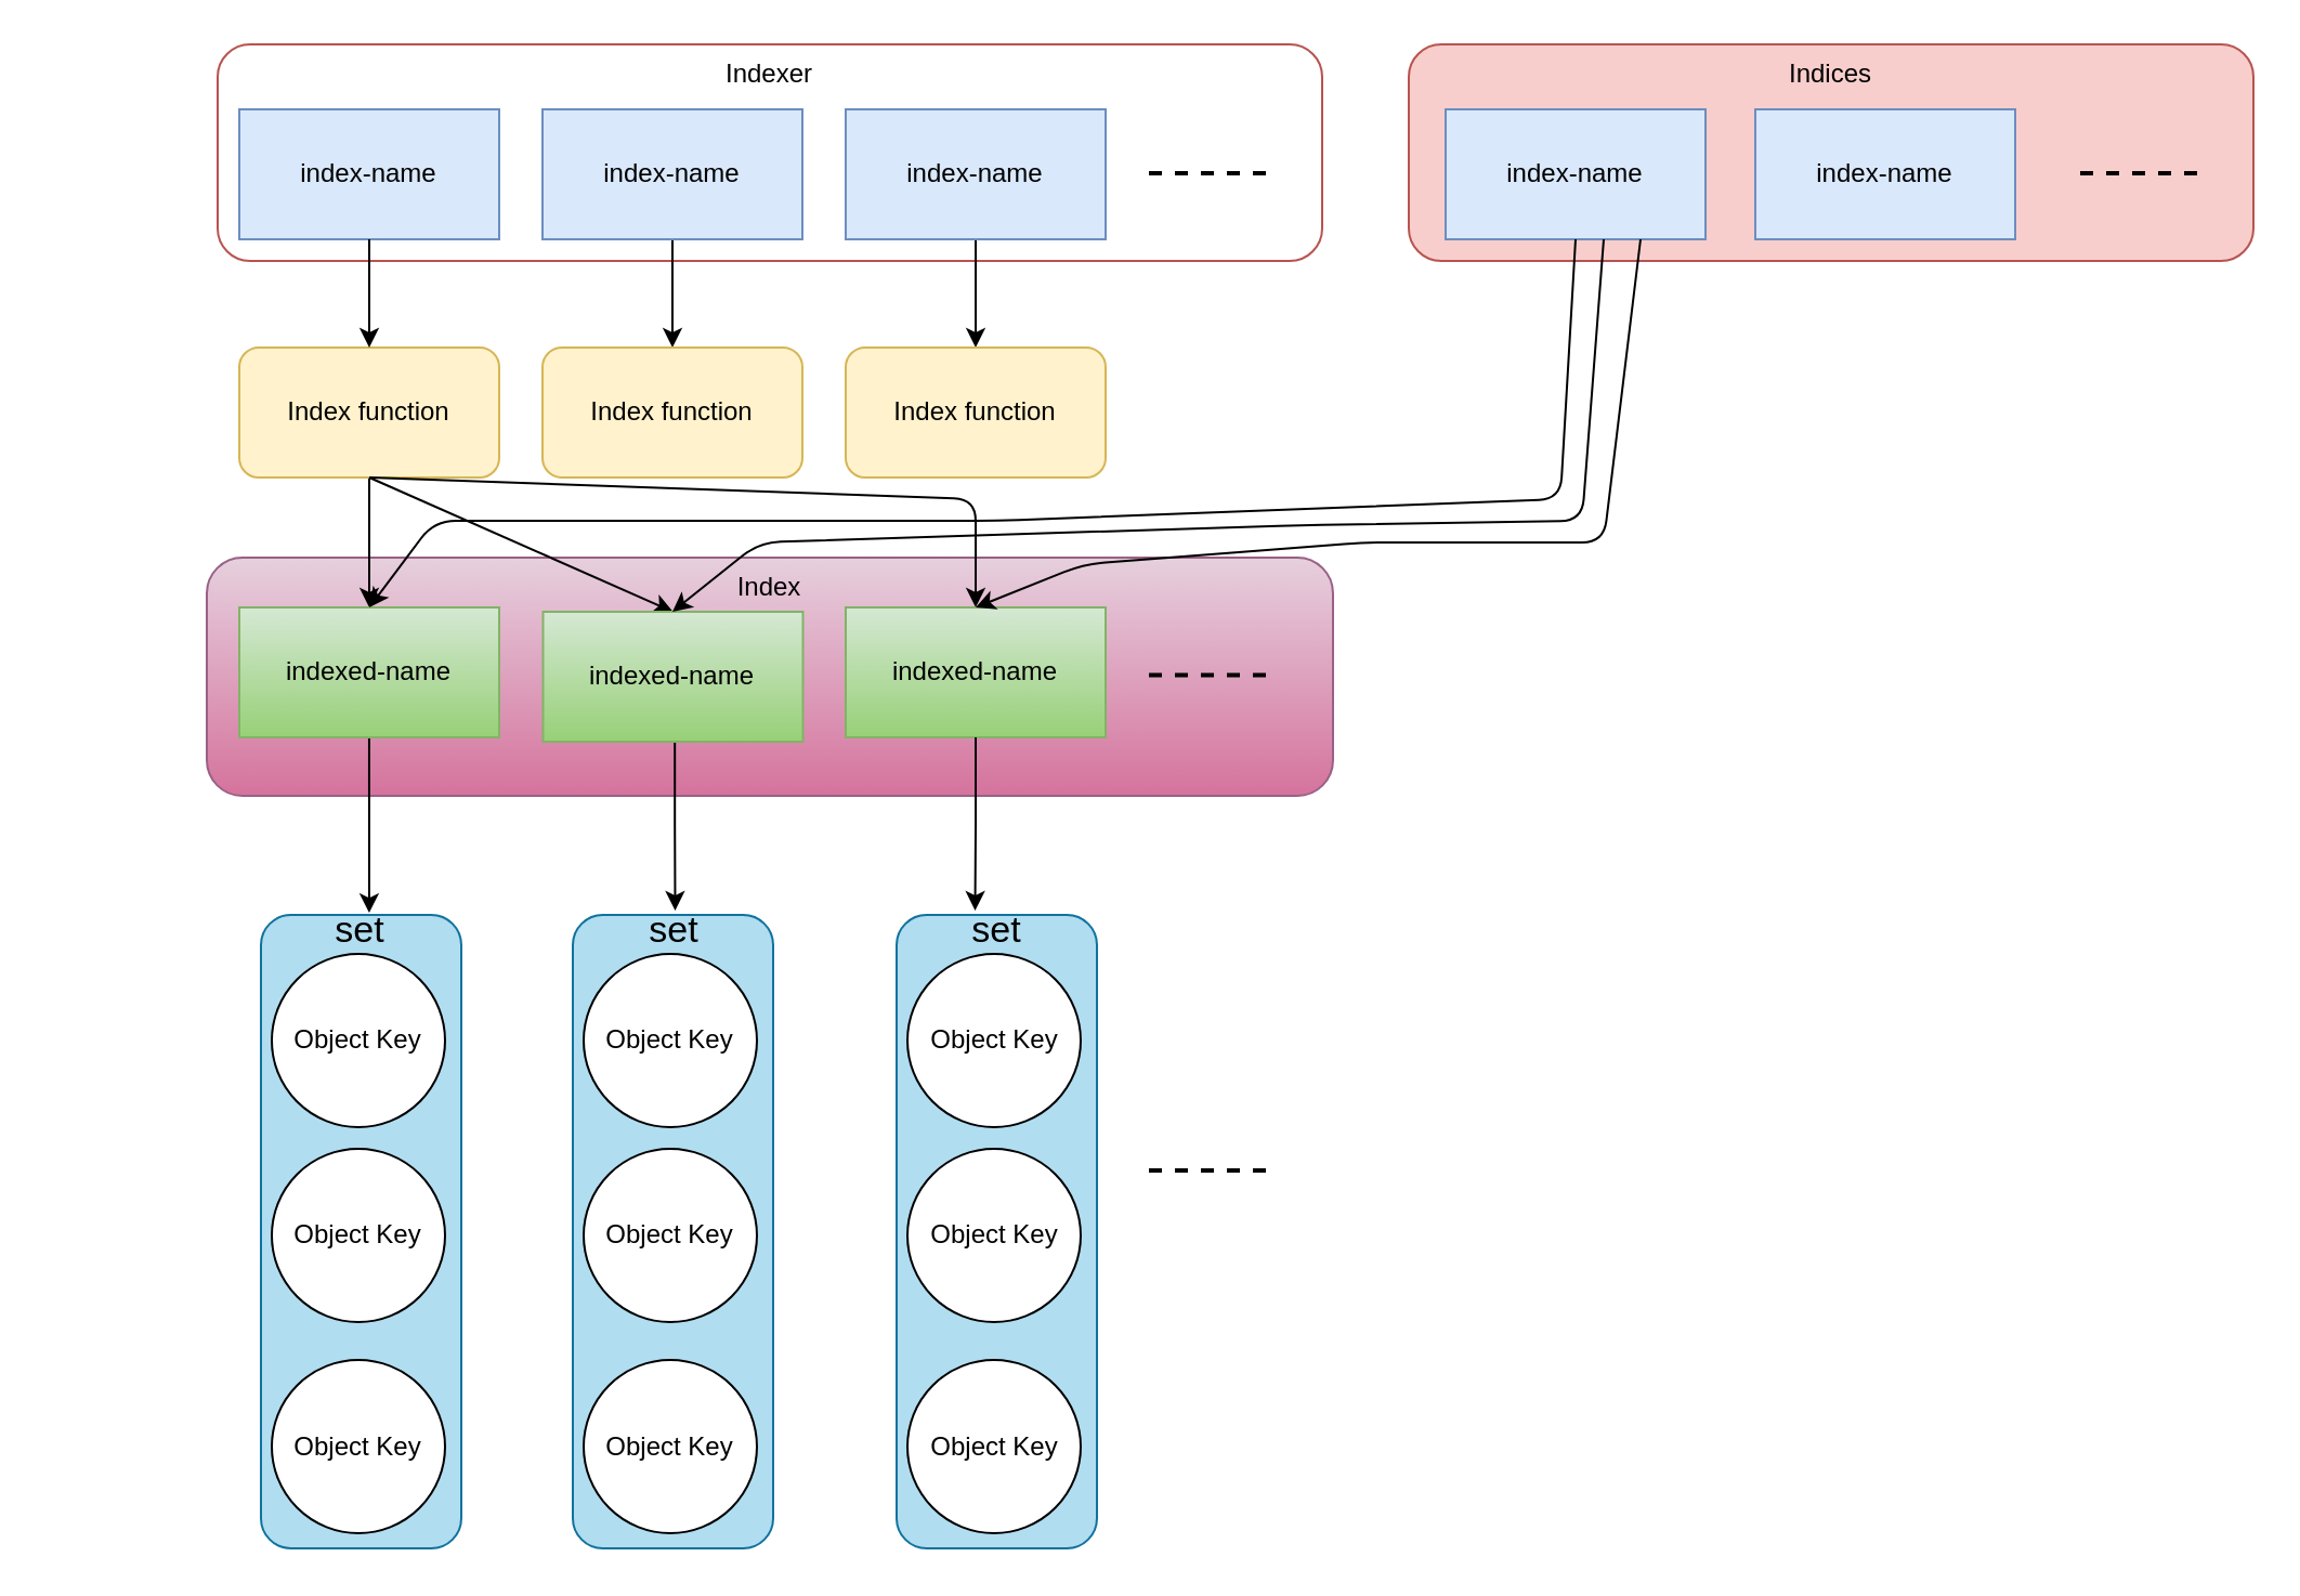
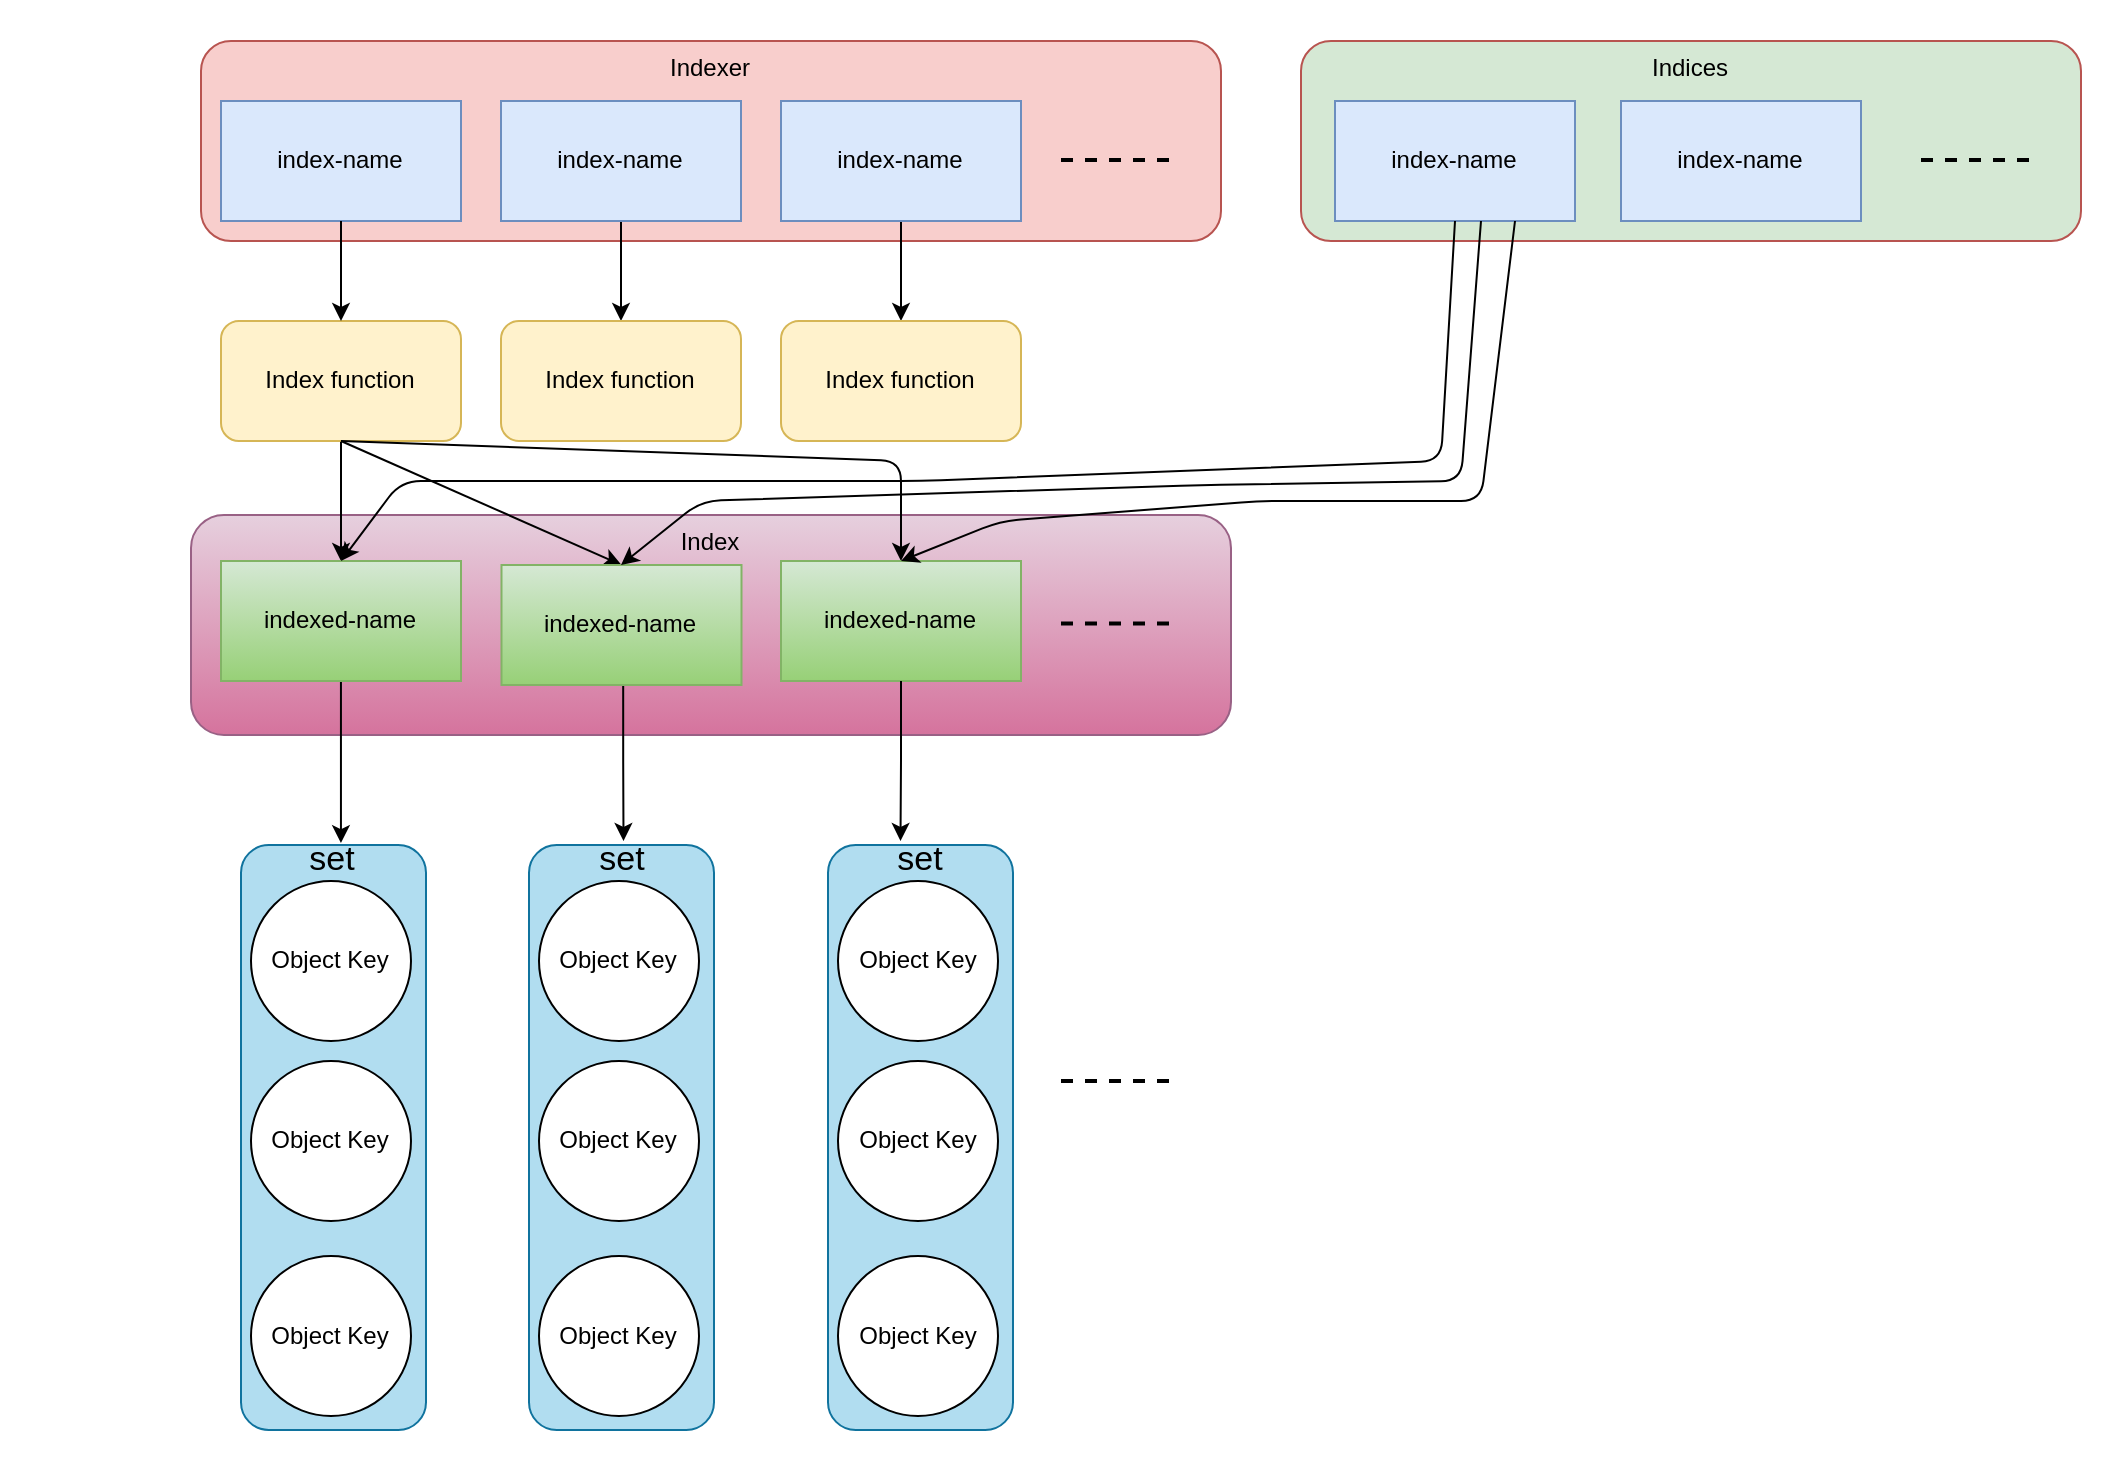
  <mxCell id="0" />
  <mxCell id="1" parent="0" />
  <mxCell id="2" value="Index" style="rounded=1;whiteSpace=wrap;html=1;verticalAlign=top;fillColor=#e6d0de;strokeColor=#996185;gradientColor=#d5739d;" vertex="1" parent="1"><mxGeometry x="95" y="257" width="520" height="110" as="geometry" /></mxCell>
- <mxCell id="3" value="Indexer" style="rounded=1;whiteSpace=wrap;html=1;verticalAlign=top;fillColor=#ffffff;strokeColor=#b85450;" vertex="1" parent="1"><mxGeometry x="100" y="20" width="510" height="100" as="geometry" /></mxCell>
+ <mxCell id="3" value="Indexer" style="rounded=1;whiteSpace=wrap;html=1;verticalAlign=top;fillColor=#f8cecc;strokeColor=#b85450;" vertex="1" parent="1"><mxGeometry x="100" y="20" width="510" height="100" as="geometry" /></mxCell>
  <mxCell id="4" style="edgeStyle=orthogonalEdgeStyle;rounded=0;orthogonalLoop=1;jettySize=auto;html=1;strokeWidth=1;entryX=0.5;entryY=0;entryDx=0;entryDy=0;" edge="1" parent="1" source="5" target="21"><mxGeometry relative="1" as="geometry"><mxPoint x="170" y="270" as="targetPoint" /></mxGeometry></mxCell>
  <mxCell id="5" value="Index function" style="rounded=1;whiteSpace=wrap;html=1;fillColor=#fff2cc;strokeColor=#d6b656;" vertex="1" parent="1"><mxGeometry x="110" y="160" width="120" height="60" as="geometry" /></mxCell>
  <mxCell id="6" value="index-name" style="rounded=0;whiteSpace=wrap;html=1;fillColor=#dae8fc;strokeColor=#6c8ebf;" vertex="1" parent="1"><mxGeometry x="110" y="50" width="120" height="60" as="geometry" /></mxCell>
  <mxCell id="7" style="edgeStyle=orthogonalEdgeStyle;rounded=0;orthogonalLoop=1;jettySize=auto;html=1;" edge="1" parent="1" source="8" target="11"><mxGeometry relative="1" as="geometry" /></mxCell>
  <mxCell id="8" value="index-name" style="rounded=0;whiteSpace=wrap;html=1;fillColor=#dae8fc;strokeColor=#6c8ebf;" vertex="1" parent="1"><mxGeometry x="250" y="50" width="120" height="60" as="geometry" /></mxCell>
  <mxCell id="9" style="edgeStyle=orthogonalEdgeStyle;rounded=0;orthogonalLoop=1;jettySize=auto;html=1;" edge="1" parent="1" source="10" target="12"><mxGeometry relative="1" as="geometry" /></mxCell>
  <mxCell id="10" value="index-name" style="rounded=0;whiteSpace=wrap;html=1;fillColor=#dae8fc;strokeColor=#6c8ebf;" vertex="1" parent="1"><mxGeometry x="390" y="50" width="120" height="60" as="geometry" /></mxCell>
  <mxCell id="11" value="Index function" style="rounded=1;whiteSpace=wrap;html=1;fillColor=#fff2cc;strokeColor=#d6b656;" vertex="1" parent="1"><mxGeometry x="250" y="160" width="120" height="60" as="geometry" /></mxCell>
  <mxCell id="12" value="Index function" style="rounded=1;whiteSpace=wrap;html=1;fillColor=#fff2cc;strokeColor=#d6b656;" vertex="1" parent="1"><mxGeometry x="390" y="160" width="120" height="60" as="geometry" /></mxCell>
  <mxCell id="13" value="" style="endArrow=none;dashed=1;html=1;strokeWidth=2;" edge="1" parent="1"><mxGeometry width="50" height="50" relative="1" as="geometry"><mxPoint x="530" y="79.5" as="sourcePoint" /><mxPoint x="590" y="79.5" as="targetPoint" /></mxGeometry></mxCell>
  <mxCell id="14" value="" style="endArrow=classic;html=1;strokeWidth=1;fontColor=#000000;exitX=0.5;exitY=1;exitDx=0;exitDy=0;entryX=0.5;entryY=0;entryDx=0;entryDy=0;" edge="1" parent="1" source="5" target="23"><mxGeometry width="50" height="50" relative="1" as="geometry"><mxPoint x="350" y="330" as="sourcePoint" /><mxPoint x="310" y="270" as="targetPoint" /></mxGeometry></mxCell>
  <mxCell id="15" value="" style="endArrow=classic;html=1;strokeWidth=1;fontColor=#000000;exitX=0.5;exitY=1;exitDx=0;exitDy=0;entryX=0.5;entryY=0;entryDx=0;entryDy=0;" edge="1" parent="1" source="5" target="24"><mxGeometry width="50" height="50" relative="1" as="geometry"><mxPoint x="180" y="230" as="sourcePoint" /><mxPoint x="450" y="270" as="targetPoint" /><Array as="points"><mxPoint x="450" y="230" /></Array></mxGeometry></mxCell>
- <mxCell id="16" value="Indices" style="rounded=1;whiteSpace=wrap;html=1;verticalAlign=top;fillColor=#f8cecc;strokeColor=#b85450;" vertex="1" parent="1"><mxGeometry x="650" y="20" width="390" height="100" as="geometry" /></mxCell>
+ <mxCell id="16" value="Indices" style="rounded=1;whiteSpace=wrap;html=1;verticalAlign=top;fillColor=#d5e8d4;strokeColor=#b85450;" vertex="1" parent="1"><mxGeometry x="650" y="20" width="390" height="100" as="geometry" /></mxCell>
  <mxCell id="17" value="index-name" style="rounded=0;whiteSpace=wrap;html=1;fillColor=#dae8fc;strokeColor=#6c8ebf;" vertex="1" parent="1"><mxGeometry x="667" y="50" width="120" height="60" as="geometry" /></mxCell>
  <mxCell id="18" value="index-name" style="rounded=0;whiteSpace=wrap;html=1;fillColor=#dae8fc;strokeColor=#6c8ebf;" vertex="1" parent="1"><mxGeometry x="810" y="50" width="120" height="60" as="geometry" /></mxCell>
  <mxCell id="19" style="edgeStyle=orthogonalEdgeStyle;rounded=0;orthogonalLoop=1;jettySize=auto;html=1;exitX=0.5;exitY=1;exitDx=0;exitDy=0;" edge="1" parent="1" source="6" target="5"><mxGeometry relative="1" as="geometry"><mxPoint x="170" y="100" as="sourcePoint" /></mxGeometry></mxCell>
  <mxCell id="20" style="edgeStyle=orthogonalEdgeStyle;rounded=0;orthogonalLoop=1;jettySize=auto;html=1;entryX=0.593;entryY=0.053;entryDx=0;entryDy=0;strokeWidth=1;fontColor=#000000;entryPerimeter=0;" edge="1" parent="1" source="21" target="32"><mxGeometry relative="1" as="geometry" /></mxCell>
  <mxCell id="21" value="indexed-name" style="rounded=0;whiteSpace=wrap;html=1;fillColor=#d5e8d4;strokeColor=#82b366;gradientColor=#97d077;" vertex="1" parent="1"><mxGeometry x="110" y="280" width="120" height="60" as="geometry" /></mxCell>
  <mxCell id="22" style="edgeStyle=orthogonalEdgeStyle;rounded=0;orthogonalLoop=1;jettySize=auto;html=1;entryX=0.5;entryY=0;entryDx=0;entryDy=0;strokeWidth=1;fontColor=#000000;exitX=0.507;exitY=1.001;exitDx=0;exitDy=0;exitPerimeter=0;" edge="1" parent="1" source="23" target="38"><mxGeometry relative="1" as="geometry" /></mxCell>
  <mxCell id="23" value="indexed-name" style="rounded=0;whiteSpace=wrap;html=1;fillColor=#d5e8d4;strokeColor=#82b366;gradientColor=#97d077;" vertex="1" parent="1"><mxGeometry x="250.25" y="282" width="120" height="60" as="geometry" /></mxCell>
  <mxCell id="24" value="indexed-name" style="rounded=0;whiteSpace=wrap;html=1;fillColor=#d5e8d4;strokeColor=#82b366;gradientColor=#97d077;" vertex="1" parent="1"><mxGeometry x="390" y="280" width="120" height="60" as="geometry" /></mxCell>
  <mxCell id="25" value="" style="endArrow=none;dashed=1;html=1;strokeWidth=2;" edge="1" parent="1"><mxGeometry width="50" height="50" relative="1" as="geometry"><mxPoint x="530" y="540" as="sourcePoint" /><mxPoint x="590" y="540" as="targetPoint" /></mxGeometry></mxCell>
  <mxCell id="26" value="" style="endArrow=none;dashed=1;html=1;strokeWidth=2;" edge="1" parent="1"><mxGeometry width="50" height="50" relative="1" as="geometry"><mxPoint x="960" y="79.5" as="sourcePoint" /><mxPoint x="1020" y="79.5" as="targetPoint" /></mxGeometry></mxCell>
  <mxCell id="27" value="" style="group" vertex="1" connectable="0" parent="1"><mxGeometry x="120" y="420" width="92.5" height="294.5" as="geometry" /></mxCell>
  <mxCell id="28" value="" style="rounded=1;whiteSpace=wrap;html=1;rotation=90;fillColor=#b1ddf0;strokeColor=#10739e;" vertex="1" parent="27"><mxGeometry x="-100" y="102" width="292.5" height="92.5" as="geometry" /></mxCell>
  <mxCell id="29" value="Object Key" style="ellipse;whiteSpace=wrap;html=1;aspect=fixed;fontColor=#000000;" vertex="1" parent="27"><mxGeometry x="5" y="20" width="80" height="80" as="geometry" /></mxCell>
  <mxCell id="30" value="Object Key" style="ellipse;whiteSpace=wrap;html=1;aspect=fixed;fontColor=#000000;" vertex="1" parent="27"><mxGeometry x="5" y="110" width="80" height="80" as="geometry" /></mxCell>
  <mxCell id="31" value="Object Key" style="ellipse;whiteSpace=wrap;html=1;aspect=fixed;fontColor=#000000;" vertex="1" parent="27"><mxGeometry x="5" y="207.5" width="80" height="80" as="geometry" /></mxCell>
  <mxCell id="32" value="&lt;font style=&quot;font-size: 17px&quot;&gt;set&lt;/font&gt;" style="text;html=1;strokeColor=none;fillColor=none;align=center;verticalAlign=middle;whiteSpace=wrap;rounded=0;fontColor=#000000;" vertex="1" parent="27"><mxGeometry x="26.25" width="40" height="20" as="geometry" /></mxCell>
  <mxCell id="33" value="" style="group" vertex="1" connectable="0" parent="1"><mxGeometry x="264" y="420" width="92.5" height="294.5" as="geometry" /></mxCell>
  <mxCell id="34" value="" style="rounded=1;whiteSpace=wrap;html=1;rotation=90;fillColor=#b1ddf0;strokeColor=#10739e;" vertex="1" parent="33"><mxGeometry x="-100" y="102" width="292.5" height="92.5" as="geometry" /></mxCell>
  <mxCell id="35" value="Object Key" style="ellipse;whiteSpace=wrap;html=1;aspect=fixed;fontColor=#000000;" vertex="1" parent="33"><mxGeometry x="5" y="20" width="80" height="80" as="geometry" /></mxCell>
  <mxCell id="36" value="Object Key" style="ellipse;whiteSpace=wrap;html=1;aspect=fixed;fontColor=#000000;" vertex="1" parent="33"><mxGeometry x="5" y="110" width="80" height="80" as="geometry" /></mxCell>
  <mxCell id="37" value="Object Key" style="ellipse;whiteSpace=wrap;html=1;aspect=fixed;fontColor=#000000;" vertex="1" parent="33"><mxGeometry x="5" y="207.5" width="80" height="80" as="geometry" /></mxCell>
  <mxCell id="38" value="&lt;font style=&quot;font-size: 17px&quot;&gt;set&lt;/font&gt;" style="text;html=1;strokeColor=none;fillColor=none;align=center;verticalAlign=middle;whiteSpace=wrap;rounded=0;fontColor=#000000;" vertex="1" parent="33"><mxGeometry x="27.25" width="40" height="20" as="geometry" /></mxCell>
  <mxCell id="39" value="" style="group" vertex="1" connectable="0" parent="1"><mxGeometry x="413.5" y="420" width="92.5" height="294.5" as="geometry" /></mxCell>
  <mxCell id="40" value="" style="rounded=1;whiteSpace=wrap;html=1;rotation=90;fillColor=#b1ddf0;strokeColor=#10739e;" vertex="1" parent="39"><mxGeometry x="-100" y="102" width="292.5" height="92.5" as="geometry" /></mxCell>
  <mxCell id="41" value="Object Key" style="ellipse;whiteSpace=wrap;html=1;aspect=fixed;fontColor=#000000;" vertex="1" parent="39"><mxGeometry x="5" y="20" width="80" height="80" as="geometry" /></mxCell>
  <mxCell id="42" value="Object Key" style="ellipse;whiteSpace=wrap;html=1;aspect=fixed;fontColor=#000000;" vertex="1" parent="39"><mxGeometry x="5" y="110" width="80" height="80" as="geometry" /></mxCell>
  <mxCell id="43" value="Object Key" style="ellipse;whiteSpace=wrap;html=1;aspect=fixed;fontColor=#000000;" vertex="1" parent="39"><mxGeometry x="5" y="207.5" width="80" height="80" as="geometry" /></mxCell>
  <mxCell id="44" value="&lt;font style=&quot;font-size: 17px&quot;&gt;set&lt;/font&gt;" style="text;html=1;strokeColor=none;fillColor=none;align=center;verticalAlign=middle;whiteSpace=wrap;rounded=0;fontColor=#000000;" vertex="1" parent="39"><mxGeometry x="26.25" width="40" height="20" as="geometry" /></mxCell>
  <mxCell id="45" style="edgeStyle=orthogonalEdgeStyle;rounded=0;orthogonalLoop=1;jettySize=auto;html=1;strokeWidth=1;fontColor=#000000;exitX=0.5;exitY=1;exitDx=0;exitDy=0;entryX=0.25;entryY=0;entryDx=0;entryDy=0;" edge="1" parent="1" source="24" target="44"><mxGeometry relative="1" as="geometry"><mxPoint x="457.54" y="481.06" as="sourcePoint" /><mxPoint x="450" y="515" as="targetPoint" /></mxGeometry></mxCell>
  <mxCell id="46" value="" style="endArrow=none;dashed=1;html=1;strokeWidth=2;" edge="1" parent="1"><mxGeometry width="50" height="50" relative="1" as="geometry"><mxPoint x="530" y="311.29" as="sourcePoint" /><mxPoint x="590" y="311.29" as="targetPoint" /></mxGeometry></mxCell>
  <mxCell id="47" value="" style="endArrow=classic;html=1;strokeWidth=1;fontColor=#000000;exitX=0.5;exitY=1;exitDx=0;exitDy=0;entryX=0.5;entryY=0;entryDx=0;entryDy=0;" edge="1" parent="1" source="17" target="21"><mxGeometry width="50" height="50" relative="1" as="geometry"><mxPoint x="800" y="380" as="sourcePoint" /><mxPoint x="850" y="330" as="targetPoint" /><Array as="points"><mxPoint x="720" y="230" /><mxPoint x="460" y="240" /><mxPoint x="200" y="240" /></Array></mxGeometry></mxCell>
  <mxCell id="48" value="" style="endArrow=classic;html=1;strokeWidth=1;fontColor=#000000;entryX=0.5;entryY=0;entryDx=0;entryDy=0;" edge="1" parent="1"><mxGeometry width="50" height="50" relative="1" as="geometry"><mxPoint x="740" y="110" as="sourcePoint" /><mxPoint x="310" y="282" as="targetPoint" /><Array as="points"><mxPoint x="730" y="240" /><mxPoint x="600" y="242" /><mxPoint x="350" y="250" /></Array></mxGeometry></mxCell>
  <mxCell id="49" value="" style="endArrow=classic;html=1;strokeWidth=1;fontColor=#000000;entryX=0.5;entryY=0;entryDx=0;entryDy=0;exitX=0.75;exitY=1;exitDx=0;exitDy=0;" edge="1" parent="1" source="17"><mxGeometry width="50" height="50" relative="1" as="geometry"><mxPoint x="880" y="108" as="sourcePoint" /><mxPoint x="450" y="280" as="targetPoint" /><Array as="points"><mxPoint x="740" y="250" /><mxPoint x="630" y="250" /><mxPoint x="500" y="260" /></Array></mxGeometry></mxCell>
